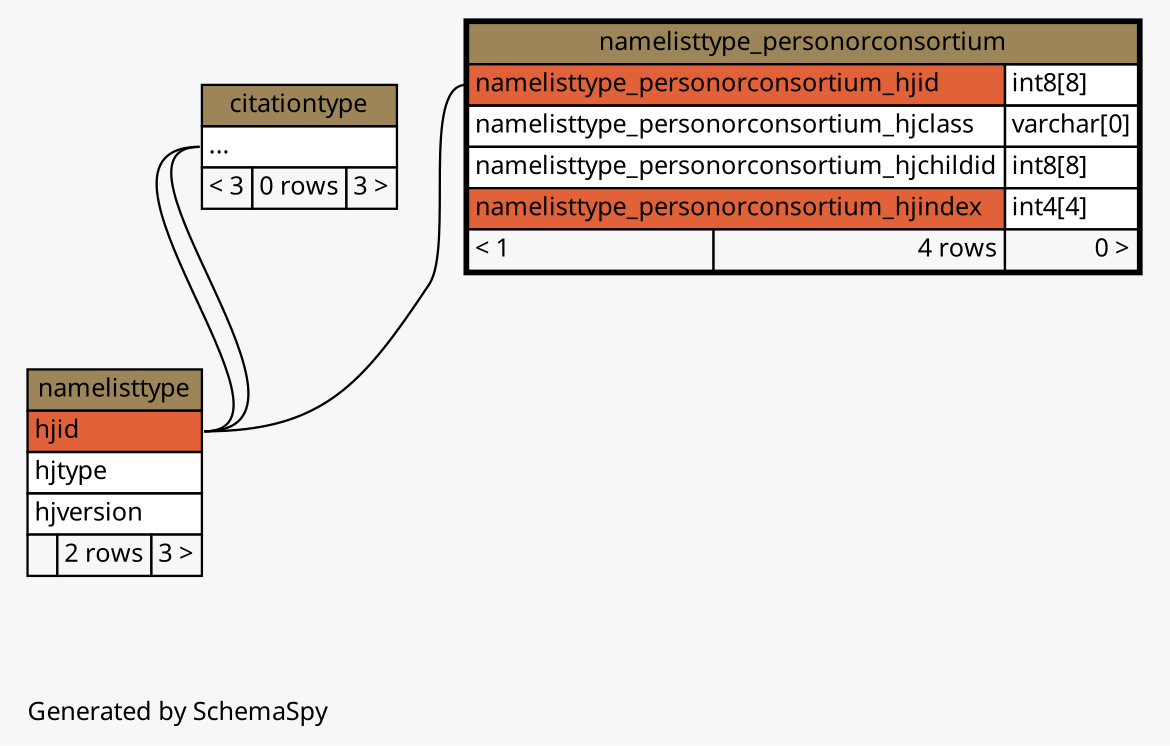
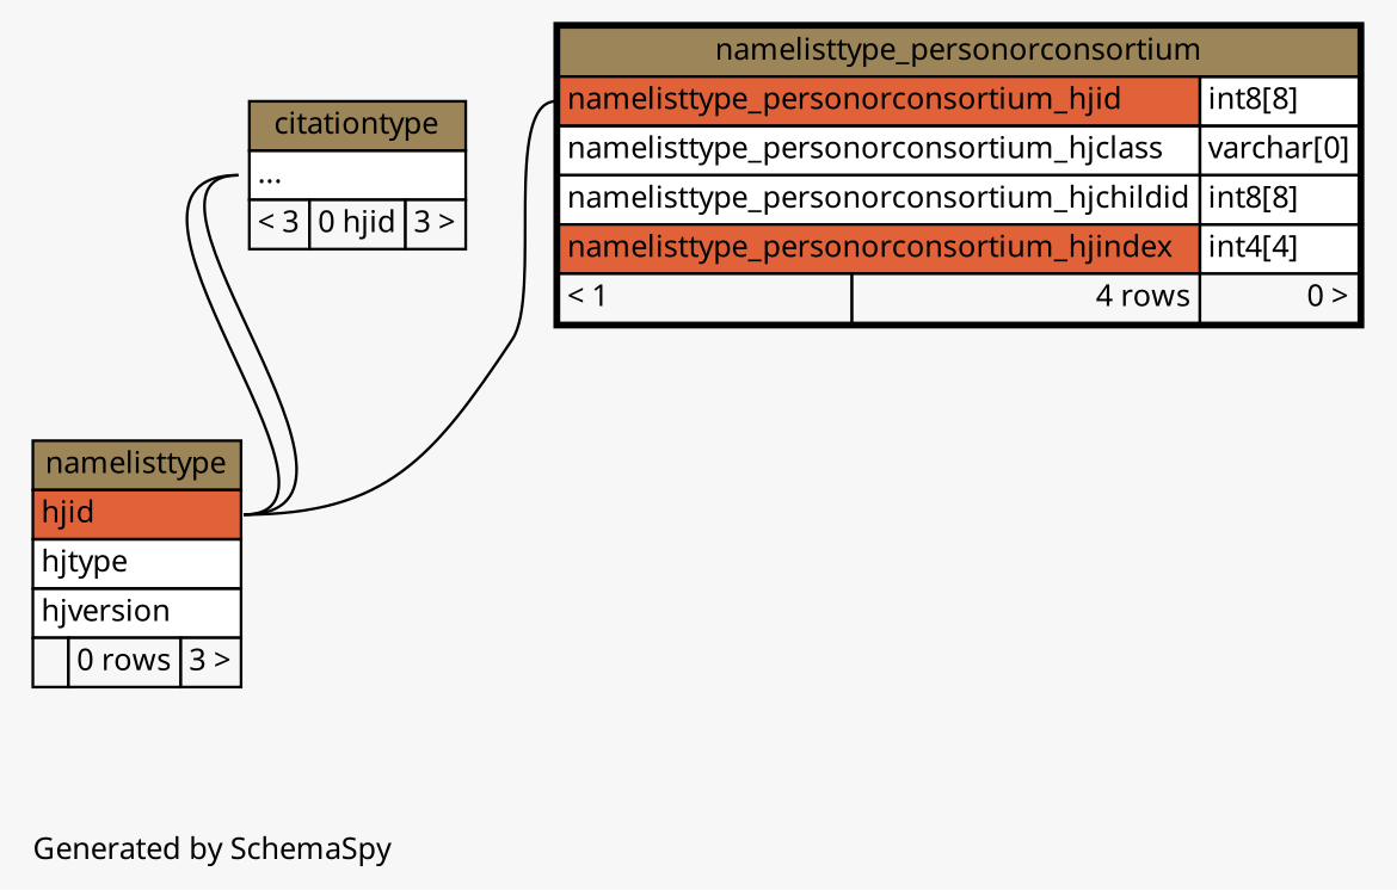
  digraph {
    bgcolor="#f7f7f7"
    fontname="Noto Sans"
    fontsize=11
    label="\nGenerated by SchemaSpy"
    labeljust=l
    nodesep=0.18
    rankdir=TB
    ranksep=0.46
    node [fontname="Noto Sans" fontsize=11 shape=plaintext]
    edge [arrowhead=none arrowsize=0.8 arrowtail=crowodot fontname="Noto Sans" headport="hjid:e" tailport="elipses:w"]
-   n1 [label=<     <TABLE BORDER="0" CELLBORDER="1" CELLSPACING="0" BGCOLOR="#ffffff">       <TR><TD COLSPAN="3" BGCOLOR="#9b8559" ALIGN="CENTER">citationtype</TD></TR>       <TR><TD PORT="elipses" COLSPAN="3" ALIGN="LEFT">...</TD></TR>       <TR><TD ALIGN="LEFT" BGCOLOR="#f7f7f7">&lt; 3</TD><TD ALIGN="RIGHT" BGCOLOR="#f7f7f7">0 rows</TD><TD ALIGN="RIGHT" BGCOLOR="#f7f7f7">3 &gt;</TD></TR>     </TABLE>>]
-   n2 [label=<     <TABLE BORDER="0" CELLBORDER="1" CELLSPACING="0" BGCOLOR="#ffffff">       <TR><TD COLSPAN="3" BGCOLOR="#9b8559" ALIGN="CENTER">namelisttype</TD></TR>       <TR><TD PORT="hjid" COLSPAN="3" BGCOLOR="#e16239" ALIGN="LEFT">hjid</TD></TR>       <TR><TD PORT="hjtype" COLSPAN="3" ALIGN="LEFT">hjtype</TD></TR>       <TR><TD PORT="hjversion" COLSPAN="3" ALIGN="LEFT">hjversion</TD></TR>       <TR><TD ALIGN="LEFT" BGCOLOR="#f7f7f7">  </TD><TD ALIGN="RIGHT" BGCOLOR="#f7f7f7">2 rows</TD><TD ALIGN="RIGHT" BGCOLOR="#f7f7f7">3 &gt;</TD></TR>     </TABLE>>]
+   n1 [label=<     <TABLE BORDER="0" CELLBORDER="1" CELLSPACING="0" BGCOLOR="#ffffff">       <TR><TD COLSPAN="3" BGCOLOR="#9b8559" ALIGN="CENTER">citationtype</TD></TR>       <TR><TD PORT="elipses" COLSPAN="3" ALIGN="LEFT">...</TD></TR>       <TR><TD ALIGN="LEFT" BGCOLOR="#f7f7f7">&lt; 3</TD><TD ALIGN="RIGHT" BGCOLOR="#f7f7f7">0 hjid</TD><TD ALIGN="RIGHT" BGCOLOR="#f7f7f7">3 &gt;</TD></TR>     </TABLE>>]
+   n2 [label=<     <TABLE BORDER="0" CELLBORDER="1" CELLSPACING="0" BGCOLOR="#ffffff">       <TR><TD COLSPAN="3" BGCOLOR="#9b8559" ALIGN="CENTER">namelisttype</TD></TR>       <TR><TD PORT="hjid" COLSPAN="3" BGCOLOR="#e16239" ALIGN="LEFT">hjid</TD></TR>       <TR><TD PORT="hjtype" COLSPAN="3" ALIGN="LEFT">hjtype</TD></TR>       <TR><TD PORT="hjversion" COLSPAN="3" ALIGN="LEFT">hjversion</TD></TR>       <TR><TD ALIGN="LEFT" BGCOLOR="#f7f7f7">  </TD><TD ALIGN="RIGHT" BGCOLOR="#f7f7f7">0 rows</TD><TD ALIGN="RIGHT" BGCOLOR="#f7f7f7">3 &gt;</TD></TR>     </TABLE>>]
    n3 [label=<     <TABLE BORDER="2" CELLBORDER="1" CELLSPACING="0" BGCOLOR="#ffffff">       <TR><TD COLSPAN="3" BGCOLOR="#9b8559" ALIGN="CENTER">namelisttype_personorconsortium</TD></TR>       <TR><TD PORT="namelisttype_personorconsortium_hjid" COLSPAN="2" BGCOLOR="#e16239" ALIGN="LEFT">namelisttype_personorconsortium_hjid</TD><TD PORT="namelisttype_personorconsortium_hjid.type" ALIGN="LEFT">int8[8]</TD></TR>       <TR><TD PORT="namelisttype_personorconsortium_hjclass" COLSPAN="2" ALIGN="LEFT">namelisttype_personorconsortium_hjclass</TD><TD PORT="namelisttype_personorconsortium_hjclass.type" ALIGN="LEFT">varchar[0]</TD></TR>       <TR><TD PORT="namelisttype_personorconsortium_hjchildid" COLSPAN="2" ALIGN="LEFT">namelisttype_personorconsortium_hjchildid</TD><TD PORT="namelisttype_personorconsortium_hjchildid.type" ALIGN="LEFT">int8[8]</TD></TR>       <TR><TD PORT="namelisttype_personorconsortium_hjindex" COLSPAN="2" BGCOLOR="#e16239" ALIGN="LEFT">namelisttype_personorconsortium_hjindex</TD><TD PORT="namelisttype_personorconsortium_hjindex.type" ALIGN="LEFT">int4[4]</TD></TR>       <TR><TD ALIGN="LEFT" BGCOLOR="#f7f7f7">&lt; 1</TD><TD ALIGN="RIGHT" BGCOLOR="#f7f7f7">4 rows</TD><TD ALIGN="RIGHT" BGCOLOR="#f7f7f7">0 &gt;</TD></TR>     </TABLE>>]
    n1 -> n2
    n1 -> n2
    n3 -> n2 [tailport="namelisttype_personorconsortium_hjid:w"]
  }
